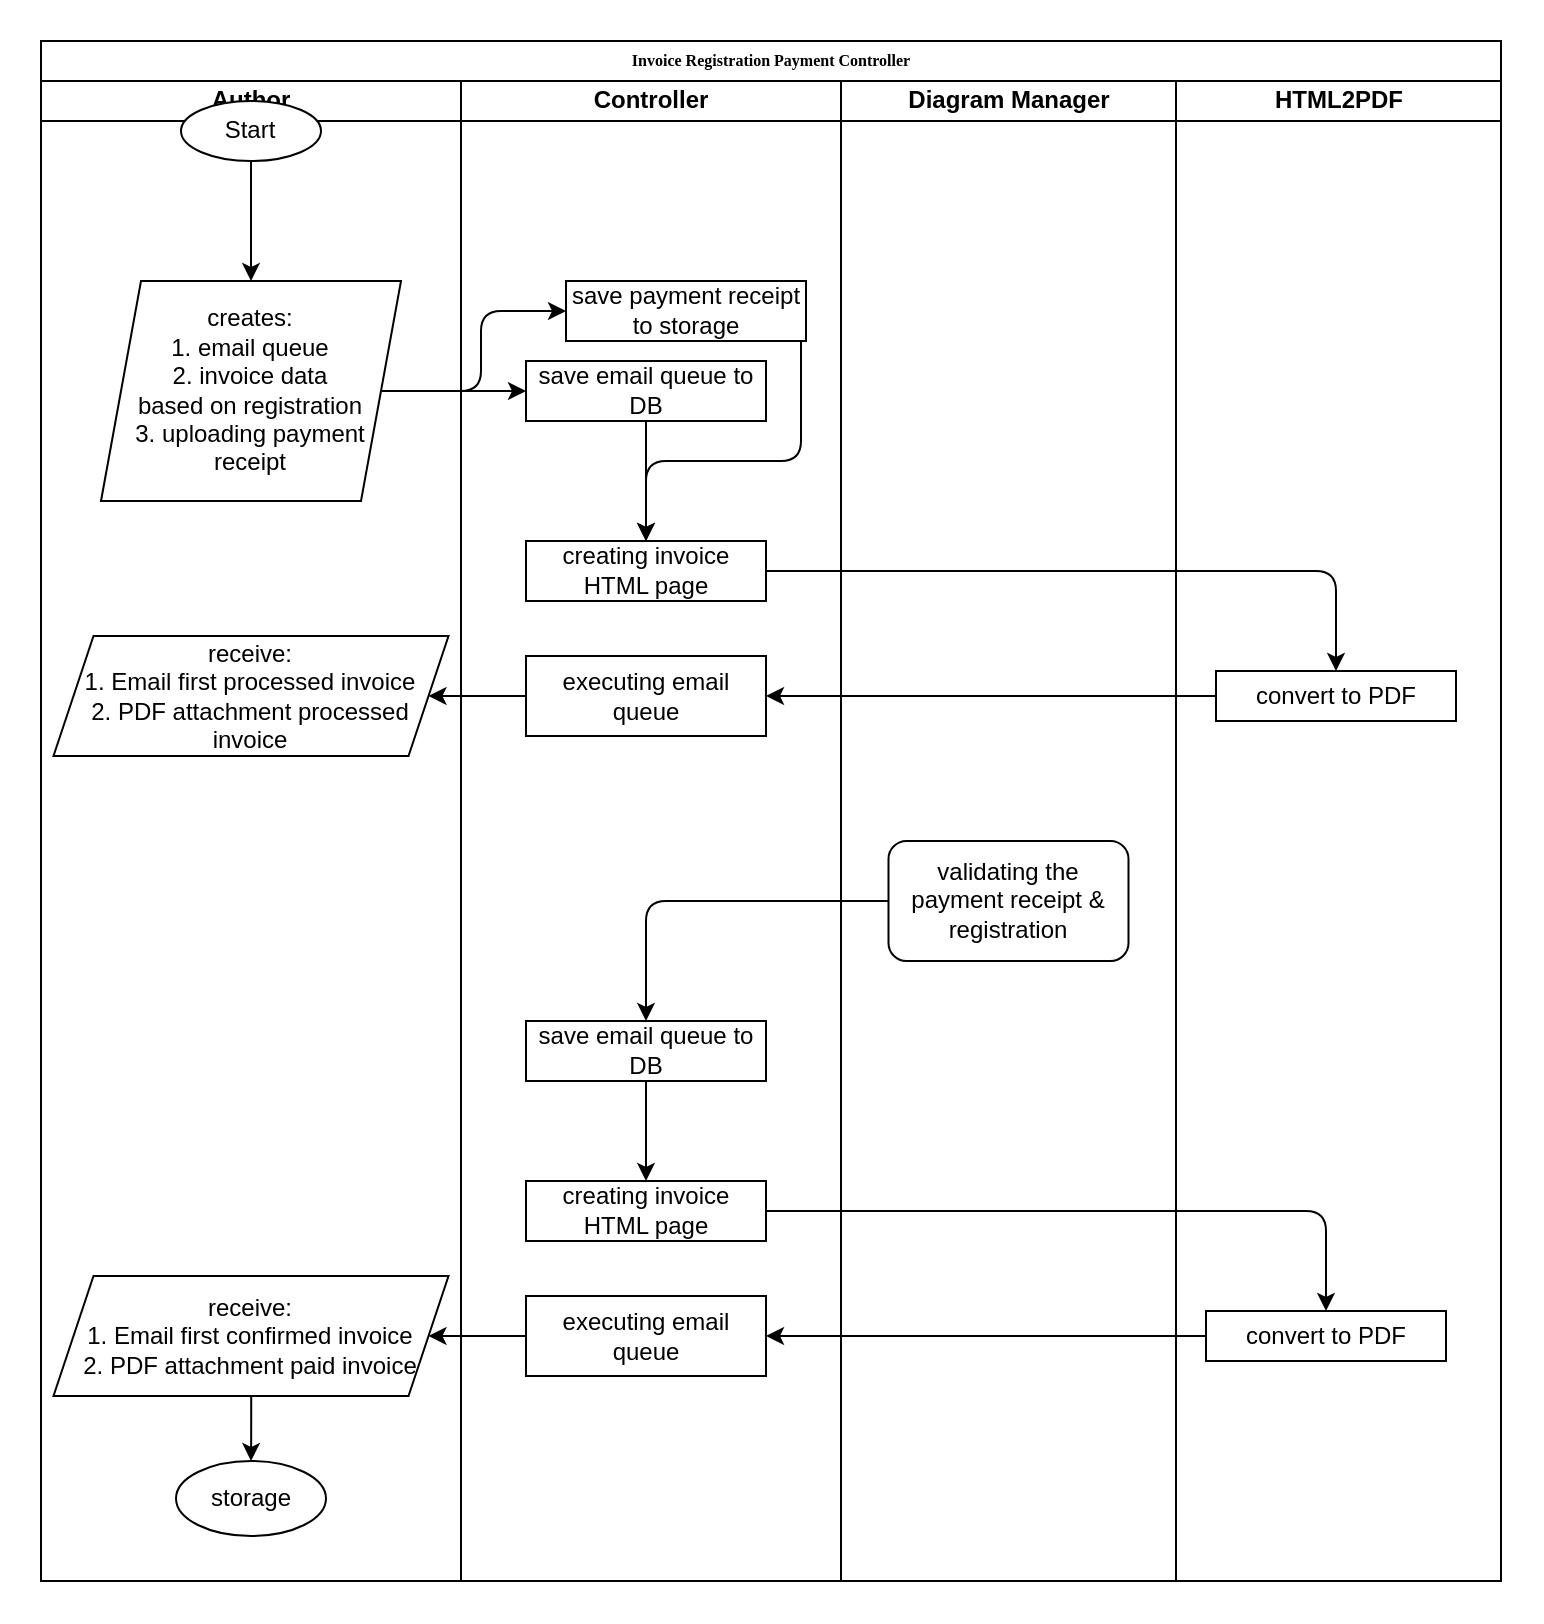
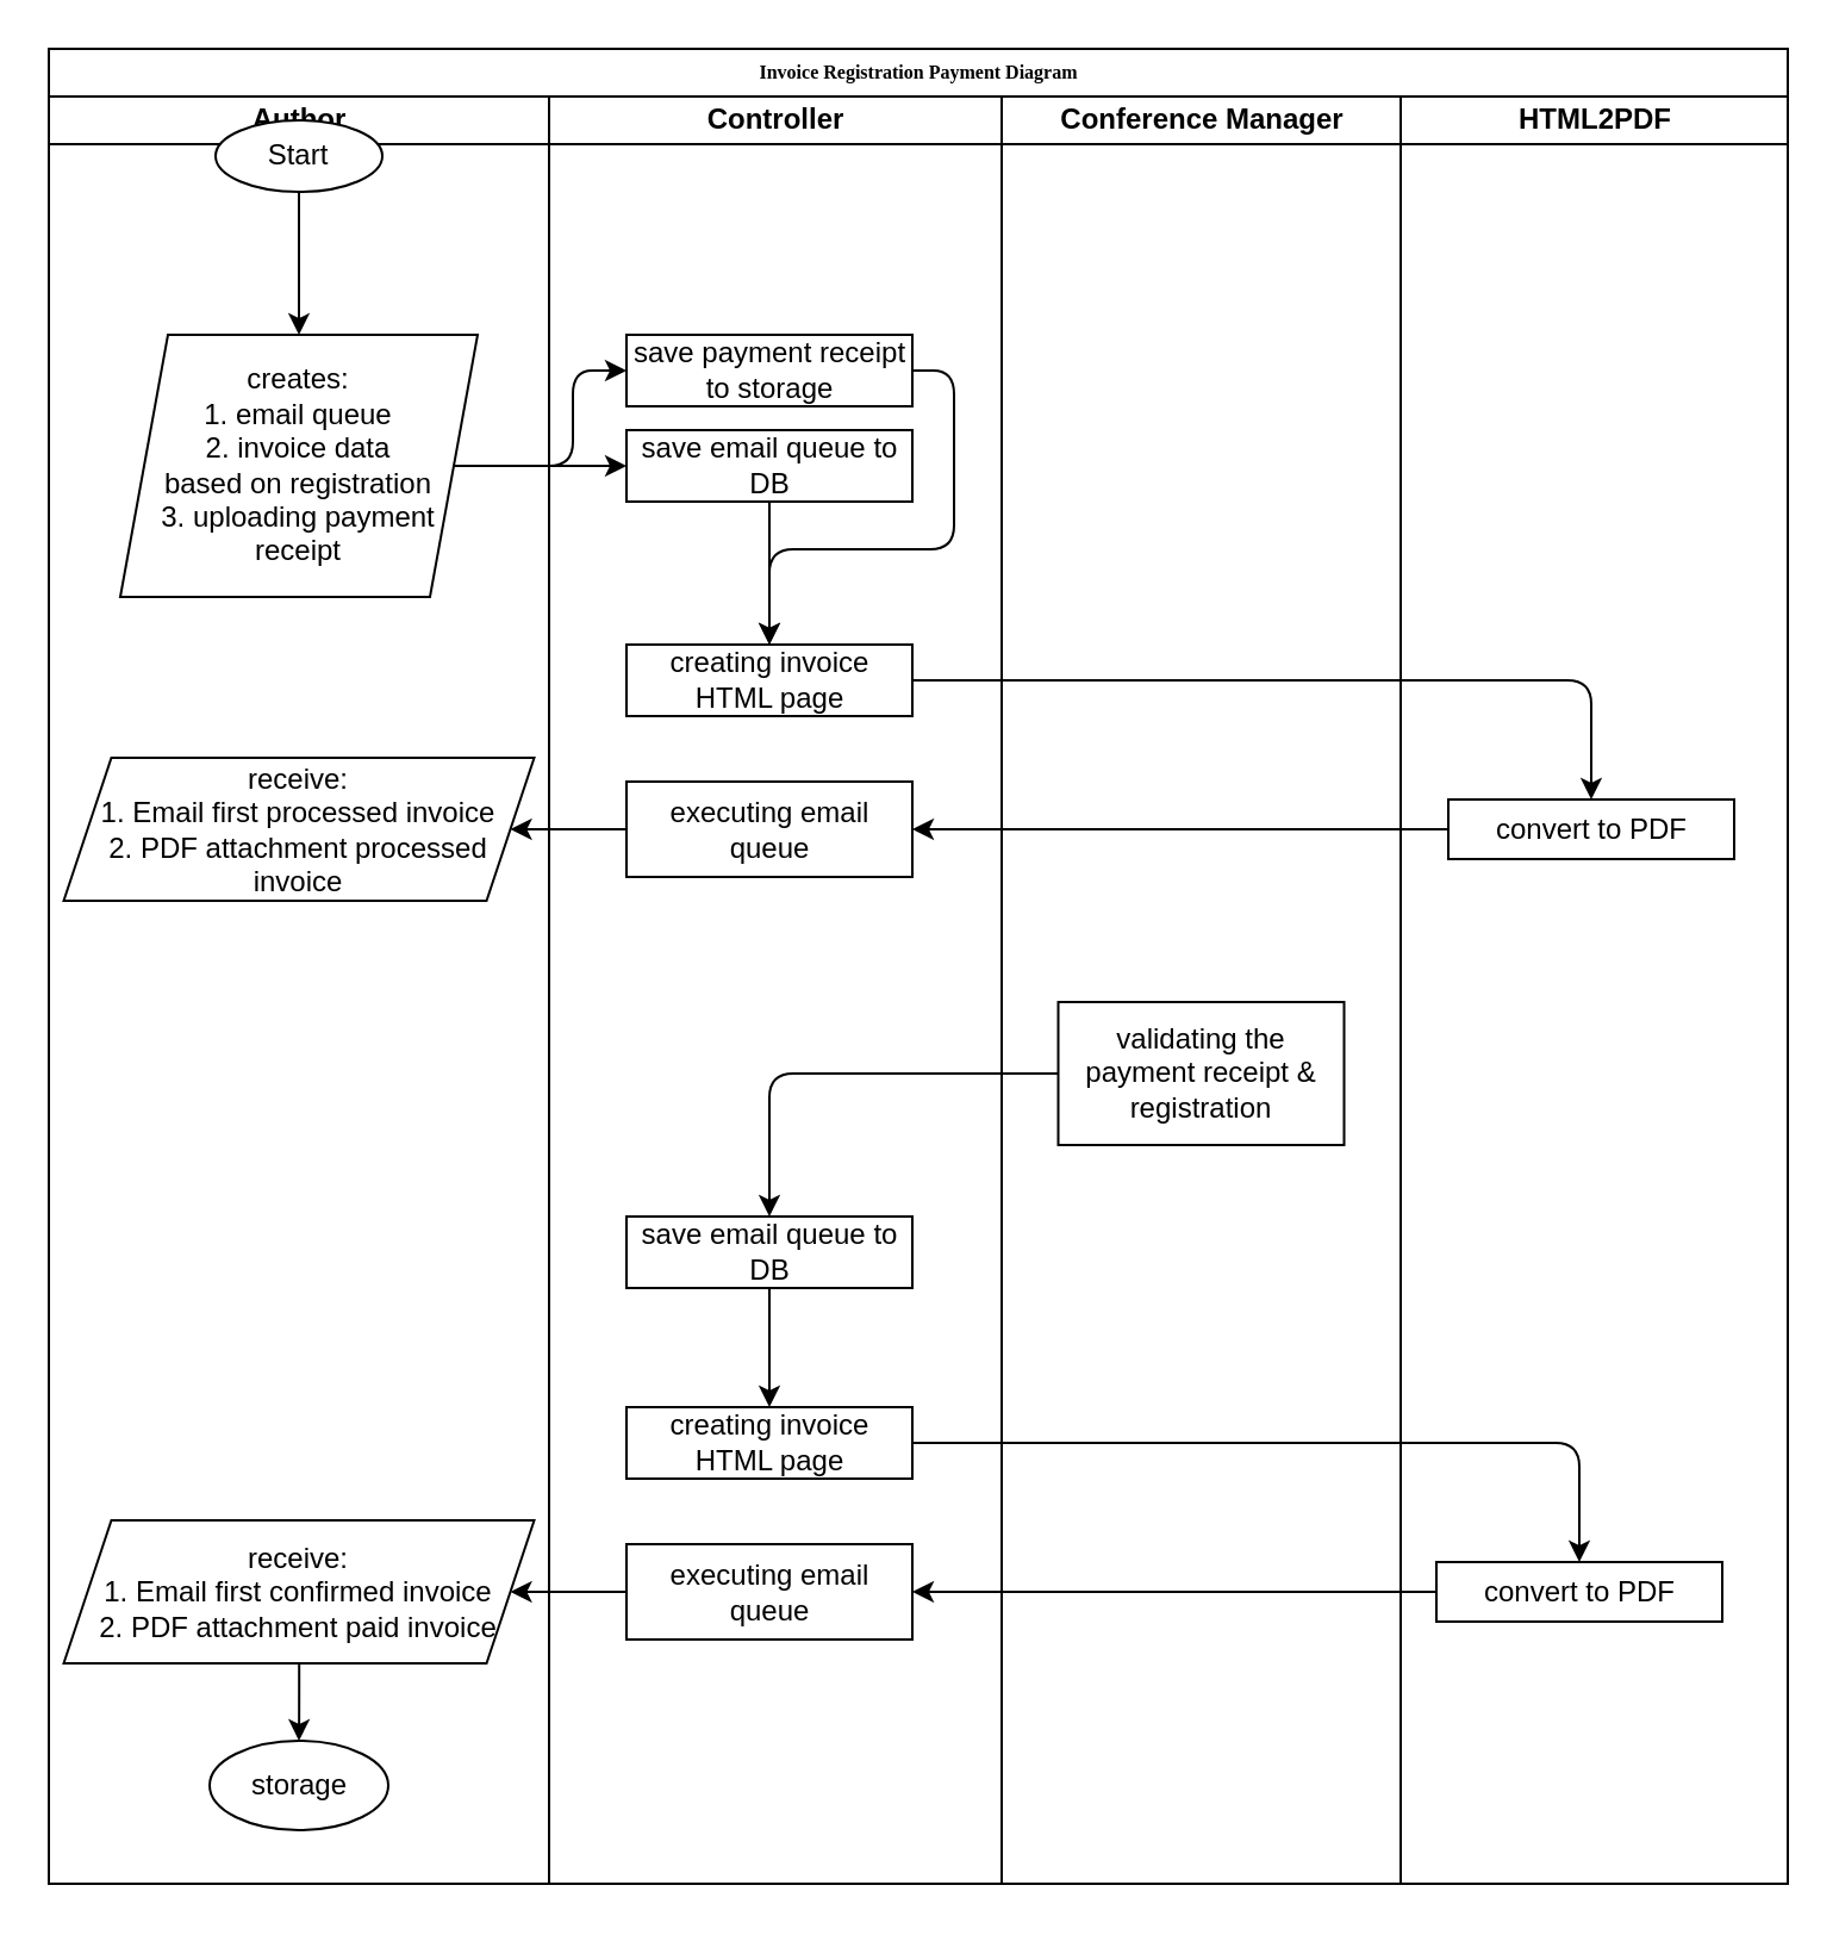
  <mxCell id="0" />
  <mxCell id="1" parent="0" />
- <mxCell id="2" value="Invoice Registration Payment Controller" style="swimlane;html=1;childLayout=stackLayout;startSize=20;rounded=0;shadow=0;labelBackgroundColor=none;strokeWidth=1;fontFamily=Verdana;fontSize=8;align=center;" parent="1" vertex="1"><mxGeometry x="20" y="20" width="730" height="770" as="geometry" /></mxCell>
+ <mxCell id="2" value="Invoice Registration Payment Diagram" style="swimlane;html=1;childLayout=stackLayout;startSize=20;rounded=0;shadow=0;labelBackgroundColor=none;strokeWidth=1;fontFamily=Verdana;fontSize=8;align=center;" parent="1" vertex="1"><mxGeometry x="20" y="20" width="730" height="770" as="geometry" /></mxCell>
  <mxCell id="3" value="Author" style="swimlane;html=1;startSize=20;" parent="2" vertex="1"><mxGeometry y="20" width="210" height="750" as="geometry" /></mxCell>
  <mxCell id="4" style="edgeStyle=orthogonalEdgeStyle;rounded=0;orthogonalLoop=1;jettySize=auto;html=1;entryX=0.5;entryY=0;entryDx=0;entryDy=0;" edge="1" parent="3" source="5" target="6"><mxGeometry relative="1" as="geometry" /></mxCell>
  <mxCell id="5" value="Start" style="strokeWidth=1;html=1;shape=mxgraph.flowchart.start_1;whiteSpace=wrap;" vertex="1" parent="3"><mxGeometry x="70" y="10" width="70" height="30" as="geometry" /></mxCell>
  <mxCell id="6" value="creates:&lt;br&gt;1. email queue&lt;br&gt;2. invoice data &lt;br&gt;based on registration&lt;br&gt;3. uploading payment receipt" style="shape=parallelogram;perimeter=parallelogramPerimeter;whiteSpace=wrap;html=1;fixedSize=1;strokeWidth=1;" vertex="1" parent="3"><mxGeometry x="30" y="100" width="150" height="110" as="geometry" /></mxCell>
  <mxCell id="7" value="receive:&lt;br&gt;1. Email first processed invoice&lt;br&gt;2. PDF attachment processed invoice" style="shape=parallelogram;perimeter=parallelogramPerimeter;whiteSpace=wrap;html=1;fixedSize=1;strokeWidth=1;" vertex="1" parent="3"><mxGeometry x="6.25" y="277.5" width="197.5" height="60" as="geometry" /></mxCell>
  <mxCell id="8" value="receive:&lt;br&gt;1. Email first confirmed invoice&lt;br&gt;2. PDF attachment paid invoice" style="shape=parallelogram;perimeter=parallelogramPerimeter;whiteSpace=wrap;html=1;fixedSize=1;strokeWidth=1;" vertex="1" parent="3"><mxGeometry x="6.25" y="597.5" width="197.5" height="60" as="geometry" /></mxCell>
  <mxCell id="9" value="storage" style="ellipse;whiteSpace=wrap;html=1;strokeWidth=1;" vertex="1" parent="3"><mxGeometry x="67.5" y="690" width="75" height="37.5" as="geometry" /></mxCell>
  <mxCell id="10" value="" style="edgeStyle=orthogonalEdgeStyle;rounded=1;orthogonalLoop=1;jettySize=auto;html=1;" edge="1" parent="3" source="8" target="9"><mxGeometry relative="1" as="geometry" /></mxCell>
  <mxCell id="11" value="Controller" style="swimlane;html=1;startSize=20;" parent="2" vertex="1"><mxGeometry x="210" y="20" width="190" height="750" as="geometry" /></mxCell>
  <mxCell id="12" style="edgeStyle=orthogonalEdgeStyle;rounded=1;orthogonalLoop=1;jettySize=auto;html=1;entryX=0.5;entryY=0;entryDx=0;entryDy=0;" edge="1" parent="11" source="13" target="17"><mxGeometry relative="1" as="geometry"><Array as="points" /></mxGeometry></mxCell>
  <mxCell id="13" value="save email queue to DB" style="whiteSpace=wrap;html=1;strokeWidth=1;" vertex="1" parent="11"><mxGeometry x="32.5" y="140" width="120" height="30" as="geometry" /></mxCell>
- <mxCell id="14" value="save payment receipt to storage" style="whiteSpace=wrap;html=1;strokeWidth=1;" vertex="1" parent="11"><mxGeometry x="52.5" y="100" width="120" height="30" as="geometry" /></mxCell>
+ <mxCell id="14" value="save payment receipt to storage" style="whiteSpace=wrap;html=1;strokeWidth=1;" vertex="1" parent="11"><mxGeometry x="32.5" y="100" width="120" height="30" as="geometry" /></mxCell>
  <mxCell id="15" value="executing email queue" style="whiteSpace=wrap;html=1;strokeWidth=1;" vertex="1" parent="11"><mxGeometry x="32.5" y="287.5" width="120" height="40" as="geometry" /></mxCell>
  <mxCell id="16" value="" style="edgeStyle=orthogonalEdgeStyle;rounded=1;orthogonalLoop=1;jettySize=auto;html=1;entryX=0.5;entryY=0;entryDx=0;entryDy=0;" edge="1" parent="11" source="14" target="17"><mxGeometry relative="1" as="geometry"><Array as="points"><mxPoint x="170" y="115" /><mxPoint x="170" y="190" /><mxPoint x="93" y="190" /></Array></mxGeometry></mxCell>
  <mxCell id="17" value="creating invoice HTML page" style="rounded=0;whiteSpace=wrap;html=1;" vertex="1" parent="11"><mxGeometry x="32.5" y="230" width="120" height="30" as="geometry" /></mxCell>
  <mxCell id="18" value="save email queue to DB" style="whiteSpace=wrap;html=1;strokeWidth=1;" vertex="1" parent="11"><mxGeometry x="32.5" y="470" width="120" height="30" as="geometry" /></mxCell>
  <mxCell id="19" value="executing email queue" style="whiteSpace=wrap;html=1;strokeWidth=1;" vertex="1" parent="11"><mxGeometry x="32.5" y="607.5" width="120" height="40" as="geometry" /></mxCell>
  <mxCell id="20" value="creating invoice HTML page" style="rounded=0;whiteSpace=wrap;html=1;" vertex="1" parent="11"><mxGeometry x="32.5" y="550" width="120" height="30" as="geometry" /></mxCell>
  <mxCell id="21" style="edgeStyle=orthogonalEdgeStyle;rounded=1;orthogonalLoop=1;jettySize=auto;html=1;entryX=0.5;entryY=0;entryDx=0;entryDy=0;" edge="1" parent="11" source="18" target="20"><mxGeometry relative="1" as="geometry"><Array as="points" /></mxGeometry></mxCell>
  <mxCell id="22" value="convert to PDF" style="rounded=0;whiteSpace=wrap;html=1;" vertex="1" parent="11"><mxGeometry x="372.5" y="615" width="120" height="25" as="geometry" /></mxCell>
  <mxCell id="23" style="edgeStyle=orthogonalEdgeStyle;rounded=1;orthogonalLoop=1;jettySize=auto;html=1;" edge="1" parent="11" source="20" target="22"><mxGeometry relative="1" as="geometry"><mxPoint x="320" y="625" as="targetPoint" /></mxGeometry></mxCell>
  <mxCell id="24" style="edgeStyle=orthogonalEdgeStyle;rounded=1;orthogonalLoop=1;jettySize=auto;html=1;entryX=1;entryY=0.5;entryDx=0;entryDy=0;" edge="1" parent="11" source="22" target="19"><mxGeometry relative="1" as="geometry" /></mxCell>
  <mxCell id="25" style="edgeStyle=orthogonalEdgeStyle;rounded=1;orthogonalLoop=1;jettySize=auto;html=1;entryX=0.5;entryY=0;entryDx=0;entryDy=0;" edge="1" parent="2" source="28" target="18"><mxGeometry relative="1" as="geometry" /></mxCell>
  <mxCell id="26" style="edgeStyle=orthogonalEdgeStyle;rounded=1;orthogonalLoop=1;jettySize=auto;html=1;entryX=1;entryY=0.5;entryDx=0;entryDy=0;" edge="1" parent="2" source="19" target="8"><mxGeometry relative="1" as="geometry" /></mxCell>
- <mxCell id="27" value="Diagram Manager" style="swimlane;html=1;startSize=20;" parent="2" vertex="1"><mxGeometry x="400" y="20" width="167.5" height="750" as="geometry" /></mxCell>
- <mxCell id="28" value="validating the payment receipt &amp;amp; registration" style="whiteSpace=wrap;html=1;strokeWidth=1;rounded=1;" vertex="1" parent="27"><mxGeometry x="23.75" y="380" width="120" height="60" as="geometry" /></mxCell>
+ <mxCell id="27" value="Conference Manager" style="swimlane;html=1;startSize=20;" parent="2" vertex="1"><mxGeometry x="400" y="20" width="167.5" height="750" as="geometry" /></mxCell>
+ <mxCell id="28" value="validating the payment receipt &amp;amp; registration" style="rounded=0;whiteSpace=wrap;html=1;strokeWidth=1;" vertex="1" parent="27"><mxGeometry x="23.75" y="380" width="120" height="60" as="geometry" /></mxCell>
  <mxCell id="29" value="HTML2PDF" style="swimlane;html=1;startSize=20;" parent="2" vertex="1"><mxGeometry x="567.5" y="20" width="162.5" height="750" as="geometry" /></mxCell>
  <mxCell id="30" value="convert to PDF" style="rounded=0;whiteSpace=wrap;html=1;" vertex="1" parent="29"><mxGeometry x="20" y="295" width="120" height="25" as="geometry" /></mxCell>
  <mxCell id="31" value="" style="edgeStyle=orthogonalEdgeStyle;rounded=0;orthogonalLoop=1;jettySize=auto;html=1;" edge="1" parent="2" source="6" target="13"><mxGeometry relative="1" as="geometry" /></mxCell>
  <mxCell id="32" style="edgeStyle=orthogonalEdgeStyle;rounded=1;orthogonalLoop=1;jettySize=auto;html=1;entryX=0;entryY=0.5;entryDx=0;entryDy=0;" edge="1" parent="2" source="6" target="14"><mxGeometry relative="1" as="geometry"><Array as="points"><mxPoint x="220" y="175" /><mxPoint x="220" y="135" /></Array></mxGeometry></mxCell>
  <mxCell id="33" style="edgeStyle=orthogonalEdgeStyle;rounded=1;orthogonalLoop=1;jettySize=auto;html=1;" edge="1" parent="2" source="17" target="30"><mxGeometry relative="1" as="geometry"><mxPoint x="600" y="365" as="targetPoint" /></mxGeometry></mxCell>
  <mxCell id="34" style="edgeStyle=orthogonalEdgeStyle;rounded=1;orthogonalLoop=1;jettySize=auto;html=1;entryX=1;entryY=0.5;entryDx=0;entryDy=0;" edge="1" parent="2" source="30" target="15"><mxGeometry relative="1" as="geometry" /></mxCell>
  <mxCell id="35" style="edgeStyle=orthogonalEdgeStyle;rounded=1;orthogonalLoop=1;jettySize=auto;html=1;entryX=1;entryY=0.5;entryDx=0;entryDy=0;" edge="1" parent="2" source="15" target="7"><mxGeometry relative="1" as="geometry" /></mxCell>
